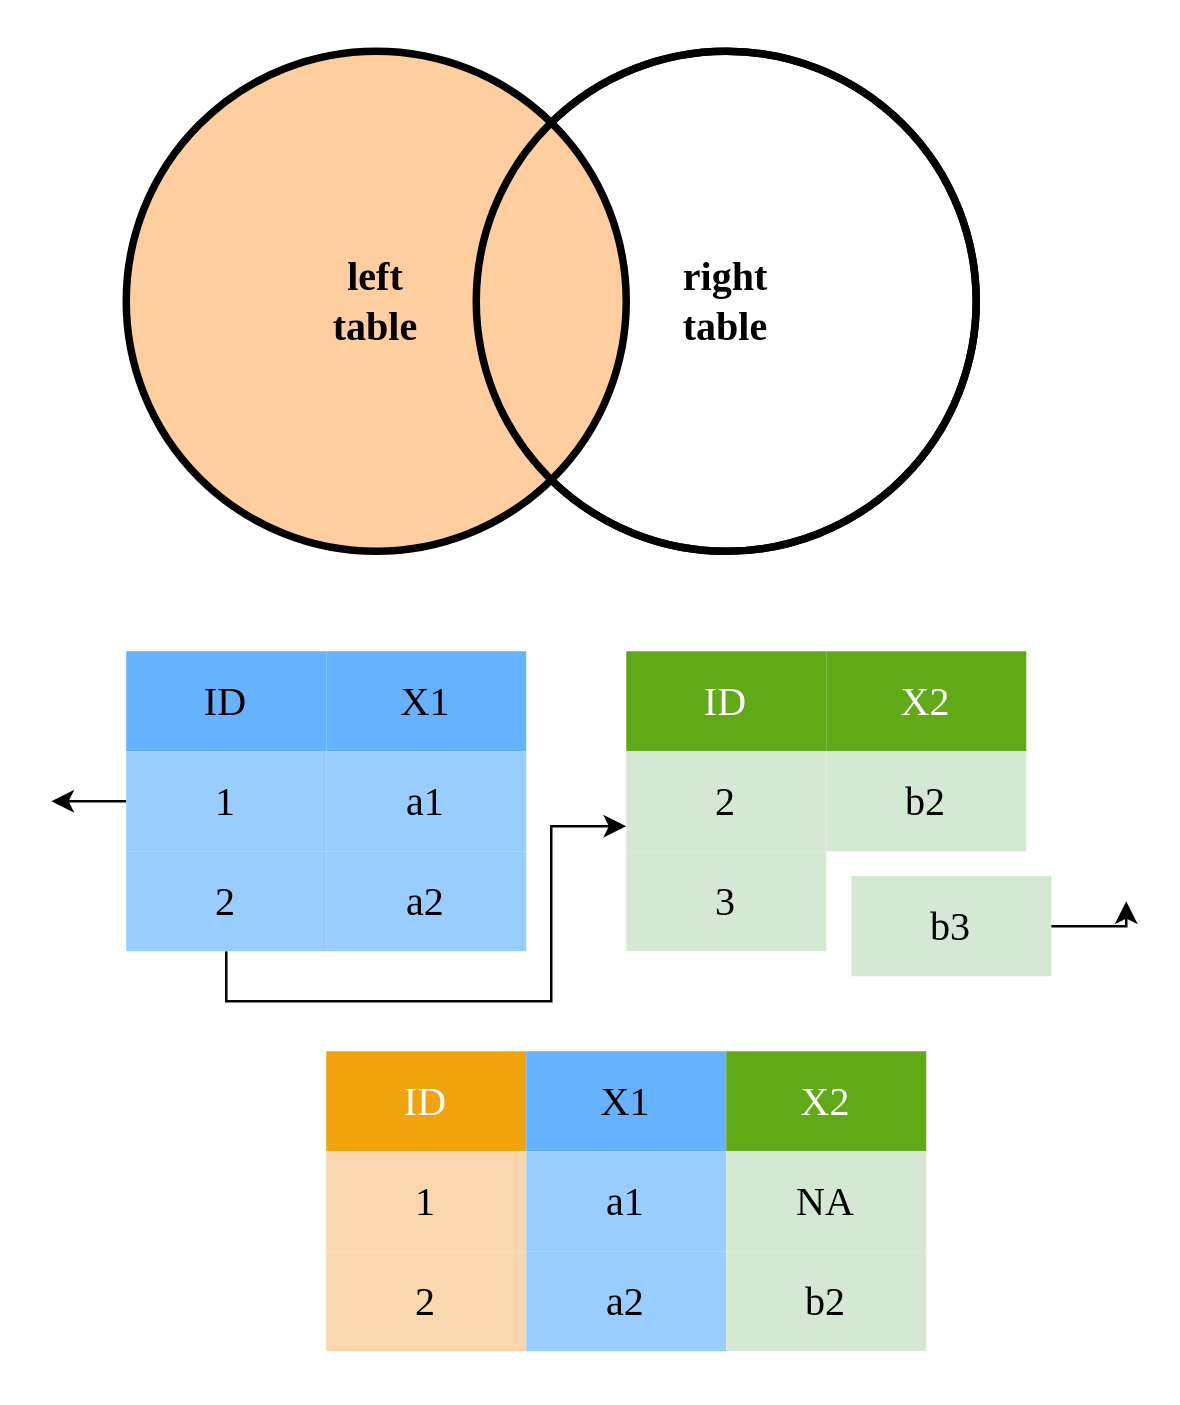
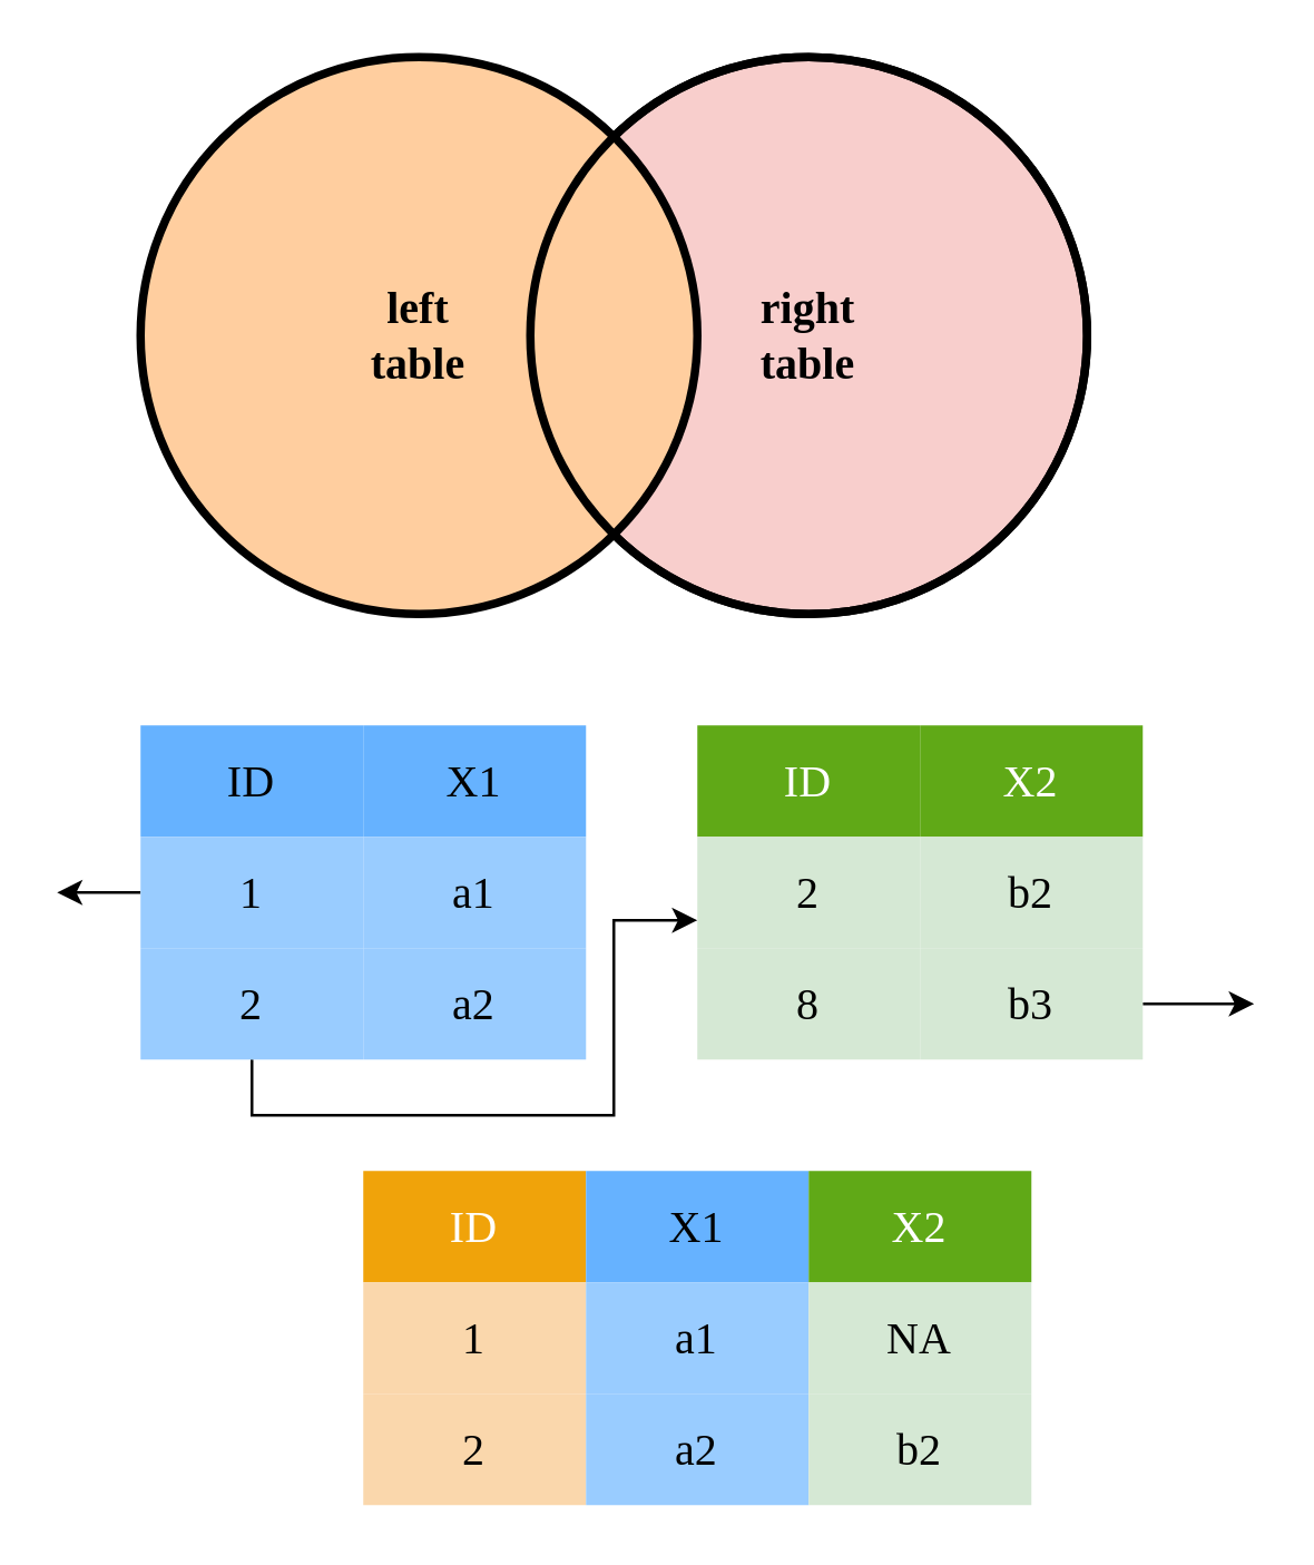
  <mxCell id="0" />
  <mxCell id="1" parent="0" />
- <mxCell id="2" value="&lt;font style=&quot;font-size: 16px&quot; face=&quot;Verdana&quot;&gt;&lt;b&gt;right&lt;br&gt;table&lt;/b&gt;&lt;/font&gt;" style="ellipse;whiteSpace=wrap;html=1;aspect=fixed;strokeWidth=3;shadow=0;" parent="1" vertex="1"><mxGeometry x="190" y="20" width="200" height="200" as="geometry" /></mxCell>
+ <mxCell id="2" value="&lt;font style=&quot;font-size: 16px&quot; face=&quot;Verdana&quot;&gt;&lt;b&gt;right&lt;br&gt;table&lt;/b&gt;&lt;/font&gt;" style="ellipse;whiteSpace=wrap;html=1;aspect=fixed;strokeWidth=3;shadow=0;fillColor=#f8cecc;" parent="1" vertex="1"><mxGeometry x="190" y="20" width="200" height="200" as="geometry" /></mxCell>
  <mxCell id="3" value="&lt;font style=&quot;font-size: 16px&quot; face=&quot;Verdana&quot;&gt;&lt;b&gt;left&lt;br&gt;table&lt;/b&gt;&lt;/font&gt;" style="ellipse;whiteSpace=wrap;html=1;aspect=fixed;strokeWidth=3;shadow=0;fillColor=#FFCE9F;" parent="1" vertex="1"><mxGeometry x="50" y="20" width="200" height="200" as="geometry" /></mxCell>
  <mxCell id="4" value="" style="ellipse;whiteSpace=wrap;html=1;aspect=fixed;strokeWidth=3;shadow=0;fillColor=none;" parent="1" vertex="1"><mxGeometry x="190" y="20" width="200" height="200" as="geometry" /></mxCell>
  <mxCell id="5" value="&lt;font face=&quot;Verdana&quot; style=&quot;font-size: 16px&quot;&gt;ID&lt;/font&gt;" style="rounded=0;whiteSpace=wrap;html=1;shadow=0;strokeWidth=3;fillColor=#66B2FF;strokeColor=none;" parent="1" vertex="1"><mxGeometry x="50" y="260" width="80" height="40" as="geometry" /></mxCell>
  <mxCell id="6" value="&lt;font face=&quot;Verdana&quot; style=&quot;font-size: 16px&quot;&gt;X1&lt;/font&gt;" style="rounded=0;whiteSpace=wrap;html=1;shadow=0;strokeWidth=3;fillColor=#66B2FF;strokeColor=none;" parent="1" vertex="1"><mxGeometry x="130" y="260" width="80" height="40" as="geometry" /></mxCell>
  <mxCell id="7" style="edgeStyle=orthogonalEdgeStyle;rounded=0;orthogonalLoop=1;jettySize=auto;html=1;exitX=0;exitY=0.5;exitDx=0;exitDy=0;" parent="1" source="8" edge="1"><mxGeometry relative="1" as="geometry"><mxPoint x="20" y="320" as="targetPoint" /></mxGeometry></mxCell>
  <mxCell id="8" value="&lt;font face=&quot;Verdana&quot; style=&quot;font-size: 16px&quot;&gt;1&lt;/font&gt;" style="rounded=0;whiteSpace=wrap;html=1;shadow=0;strokeWidth=3;fillColor=#99CCFF;strokeColor=none;" parent="1" vertex="1"><mxGeometry x="50" y="300" width="80" height="40" as="geometry" /></mxCell>
  <mxCell id="9" style="edgeStyle=orthogonalEdgeStyle;rounded=0;orthogonalLoop=1;jettySize=auto;html=1;exitX=0.5;exitY=1;exitDx=0;exitDy=0;entryX=0;entryY=0.75;entryDx=0;entryDy=0;" parent="1" source="10" target="15" edge="1"><mxGeometry relative="1" as="geometry"><Array as="points"><mxPoint x="90" y="400" /><mxPoint x="220" y="400" /><mxPoint x="220" y="330" /></Array></mxGeometry></mxCell>
  <mxCell id="10" value="&lt;font face=&quot;Verdana&quot; style=&quot;font-size: 16px&quot;&gt;2&lt;/font&gt;" style="rounded=0;whiteSpace=wrap;html=1;shadow=0;strokeWidth=3;fillColor=#99CCFF;strokeColor=none;" parent="1" vertex="1"><mxGeometry x="50" y="340" width="80" height="40" as="geometry" /></mxCell>
  <mxCell id="11" value="&lt;font face=&quot;Verdana&quot; style=&quot;font-size: 16px&quot;&gt;a1&lt;/font&gt;" style="rounded=0;whiteSpace=wrap;html=1;shadow=0;strokeWidth=3;fillColor=#99CCFF;strokeColor=none;" parent="1" vertex="1"><mxGeometry x="130" y="300" width="80" height="40" as="geometry" /></mxCell>
  <mxCell id="12" value="&lt;font face=&quot;Verdana&quot; style=&quot;font-size: 16px&quot;&gt;a2&lt;/font&gt;" style="rounded=0;whiteSpace=wrap;html=1;shadow=0;strokeWidth=3;fillColor=#99CCFF;strokeColor=none;" parent="1" vertex="1"><mxGeometry x="130" y="340" width="80" height="40" as="geometry" /></mxCell>
  <mxCell id="13" value="&lt;font face=&quot;Verdana&quot; style=&quot;font-size: 16px&quot;&gt;ID&lt;/font&gt;" style="rounded=0;whiteSpace=wrap;html=1;shadow=0;strokeWidth=3;fillColor=#60a917;fontColor=#ffffff;strokeColor=none;" parent="1" vertex="1"><mxGeometry x="250" y="260" width="80" height="40" as="geometry" /></mxCell>
  <mxCell id="14" value="&lt;font face=&quot;Verdana&quot; style=&quot;font-size: 16px&quot;&gt;X2&lt;/font&gt;" style="rounded=0;whiteSpace=wrap;html=1;shadow=0;strokeWidth=3;fillColor=#60a917;fontColor=#ffffff;strokeColor=none;" parent="1" vertex="1"><mxGeometry x="330" y="260" width="80" height="40" as="geometry" /></mxCell>
  <mxCell id="15" value="&lt;font face=&quot;Verdana&quot; style=&quot;font-size: 16px&quot;&gt;2&lt;/font&gt;" style="rounded=0;whiteSpace=wrap;html=1;shadow=0;strokeWidth=3;fillColor=#d5e8d4;strokeColor=none;" parent="1" vertex="1"><mxGeometry x="250" y="300" width="80" height="40" as="geometry" /></mxCell>
- <mxCell id="16" value="&lt;font face=&quot;Verdana&quot; style=&quot;font-size: 16px&quot;&gt;3&lt;/font&gt;" style="rounded=0;whiteSpace=wrap;html=1;shadow=0;strokeWidth=3;fillColor=#d5e8d4;strokeColor=none;" parent="1" vertex="1"><mxGeometry x="250" y="340" width="80" height="40" as="geometry" /></mxCell>
+ <mxCell id="16" value="&lt;font face=&quot;Verdana&quot; style=&quot;font-size: 16px&quot;&gt;8&lt;/font&gt;" style="rounded=0;whiteSpace=wrap;html=1;shadow=0;strokeWidth=3;fillColor=#d5e8d4;strokeColor=none;" parent="1" vertex="1"><mxGeometry x="250" y="340" width="80" height="40" as="geometry" /></mxCell>
  <mxCell id="17" value="&lt;font face=&quot;Verdana&quot; style=&quot;font-size: 16px&quot;&gt;b2&lt;/font&gt;" style="rounded=0;whiteSpace=wrap;html=1;shadow=0;strokeWidth=3;fillColor=#d5e8d4;strokeColor=none;" parent="1" vertex="1"><mxGeometry x="330" y="300" width="80" height="40" as="geometry" /></mxCell>
  <mxCell id="18" style="edgeStyle=orthogonalEdgeStyle;rounded=0;orthogonalLoop=1;jettySize=auto;html=1;exitX=1;exitY=0.5;exitDx=0;exitDy=0;" edge="1" parent="1" source="19"><mxGeometry relative="1" as="geometry"><mxPoint x="450" y="360" as="targetPoint" /></mxGeometry></mxCell>
- <mxCell id="19" value="&lt;font face=&quot;Verdana&quot; style=&quot;font-size: 16px&quot;&gt;b3&lt;/font&gt;" style="rounded=0;whiteSpace=wrap;html=1;shadow=0;strokeWidth=3;fillColor=#d5e8d4;strokeColor=none;" parent="1" vertex="1"><mxGeometry x="340" y="350" width="80" height="40" as="geometry" /></mxCell>
+ <mxCell id="19" value="&lt;font face=&quot;Verdana&quot; style=&quot;font-size: 16px&quot;&gt;b3&lt;/font&gt;" style="rounded=0;whiteSpace=wrap;html=1;shadow=0;strokeWidth=3;fillColor=#d5e8d4;strokeColor=none;" parent="1" vertex="1"><mxGeometry x="330" y="340" width="80" height="40" as="geometry" /></mxCell>
  <mxCell id="20" value="&lt;font face=&quot;Verdana&quot; style=&quot;font-size: 16px&quot;&gt;ID&lt;/font&gt;" style="rounded=0;whiteSpace=wrap;html=1;shadow=0;strokeWidth=3;fillColor=#f0a30a;fontColor=#ffffff;strokeColor=none;" parent="1" vertex="1"><mxGeometry x="130" y="420" width="80" height="40" as="geometry" /></mxCell>
  <mxCell id="21" value="&lt;font face=&quot;Verdana&quot; style=&quot;font-size: 16px&quot;&gt;1&lt;/font&gt;" style="rounded=0;whiteSpace=wrap;html=1;shadow=0;strokeWidth=3;fillColor=#fad7ac;strokeColor=none;" parent="1" vertex="1"><mxGeometry x="130" y="460" width="80" height="40" as="geometry" /></mxCell>
  <mxCell id="22" value="&lt;font face=&quot;Verdana&quot; style=&quot;font-size: 16px&quot;&gt;2&lt;/font&gt;" style="rounded=0;whiteSpace=wrap;html=1;shadow=0;strokeWidth=3;fillColor=#fad7ac;strokeColor=none;" parent="1" vertex="1"><mxGeometry x="130" y="500" width="80" height="40" as="geometry" /></mxCell>
  <mxCell id="23" value="&lt;font face=&quot;Verdana&quot; style=&quot;font-size: 16px&quot;&gt;X1&lt;/font&gt;" style="rounded=0;whiteSpace=wrap;html=1;shadow=0;strokeWidth=3;fillColor=#66B2FF;strokeColor=none;" parent="1" vertex="1"><mxGeometry x="210" y="420" width="80" height="40" as="geometry" /></mxCell>
  <mxCell id="24" value="&lt;font face=&quot;Verdana&quot; style=&quot;font-size: 16px&quot;&gt;a1&lt;/font&gt;" style="rounded=0;whiteSpace=wrap;html=1;shadow=0;strokeWidth=3;fillColor=#99CCFF;strokeColor=none;" parent="1" vertex="1"><mxGeometry x="210" y="460" width="80" height="40" as="geometry" /></mxCell>
  <mxCell id="25" value="&lt;font face=&quot;Verdana&quot; style=&quot;font-size: 16px&quot;&gt;a2&lt;/font&gt;" style="rounded=0;whiteSpace=wrap;html=1;shadow=0;strokeWidth=3;fillColor=#99CCFF;strokeColor=none;" parent="1" vertex="1"><mxGeometry x="210" y="500" width="80" height="40" as="geometry" /></mxCell>
  <mxCell id="26" value="&lt;font face=&quot;Verdana&quot; style=&quot;font-size: 16px&quot;&gt;X2&lt;/font&gt;" style="rounded=0;whiteSpace=wrap;html=1;shadow=0;strokeWidth=3;fillColor=#60a917;fontColor=#ffffff;strokeColor=none;" parent="1" vertex="1"><mxGeometry x="290" y="420" width="80" height="40" as="geometry" /></mxCell>
  <mxCell id="27" value="&lt;font face=&quot;Verdana&quot; style=&quot;font-size: 16px&quot;&gt;NA&lt;/font&gt;" style="rounded=0;whiteSpace=wrap;html=1;shadow=0;strokeWidth=3;fillColor=#d5e8d4;strokeColor=none;" parent="1" vertex="1"><mxGeometry x="290" y="460" width="80" height="40" as="geometry" /></mxCell>
  <mxCell id="28" value="&lt;font face=&quot;Verdana&quot; style=&quot;font-size: 16px&quot;&gt;b2&lt;/font&gt;" style="rounded=0;whiteSpace=wrap;html=1;shadow=0;strokeWidth=3;fillColor=#d5e8d4;strokeColor=none;" parent="1" vertex="1"><mxGeometry x="290" y="500" width="80" height="40" as="geometry" /></mxCell>
